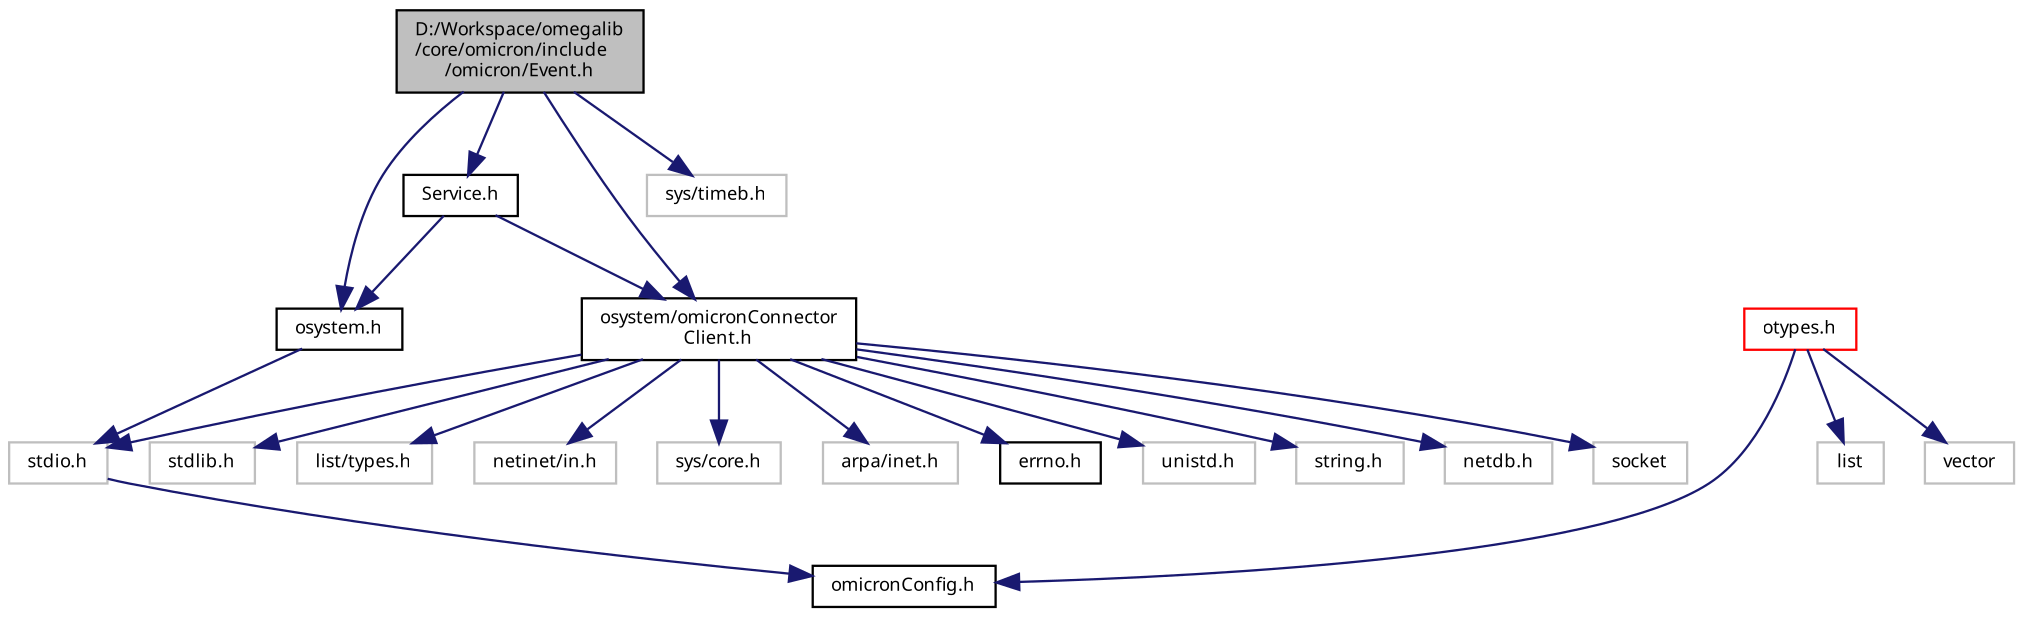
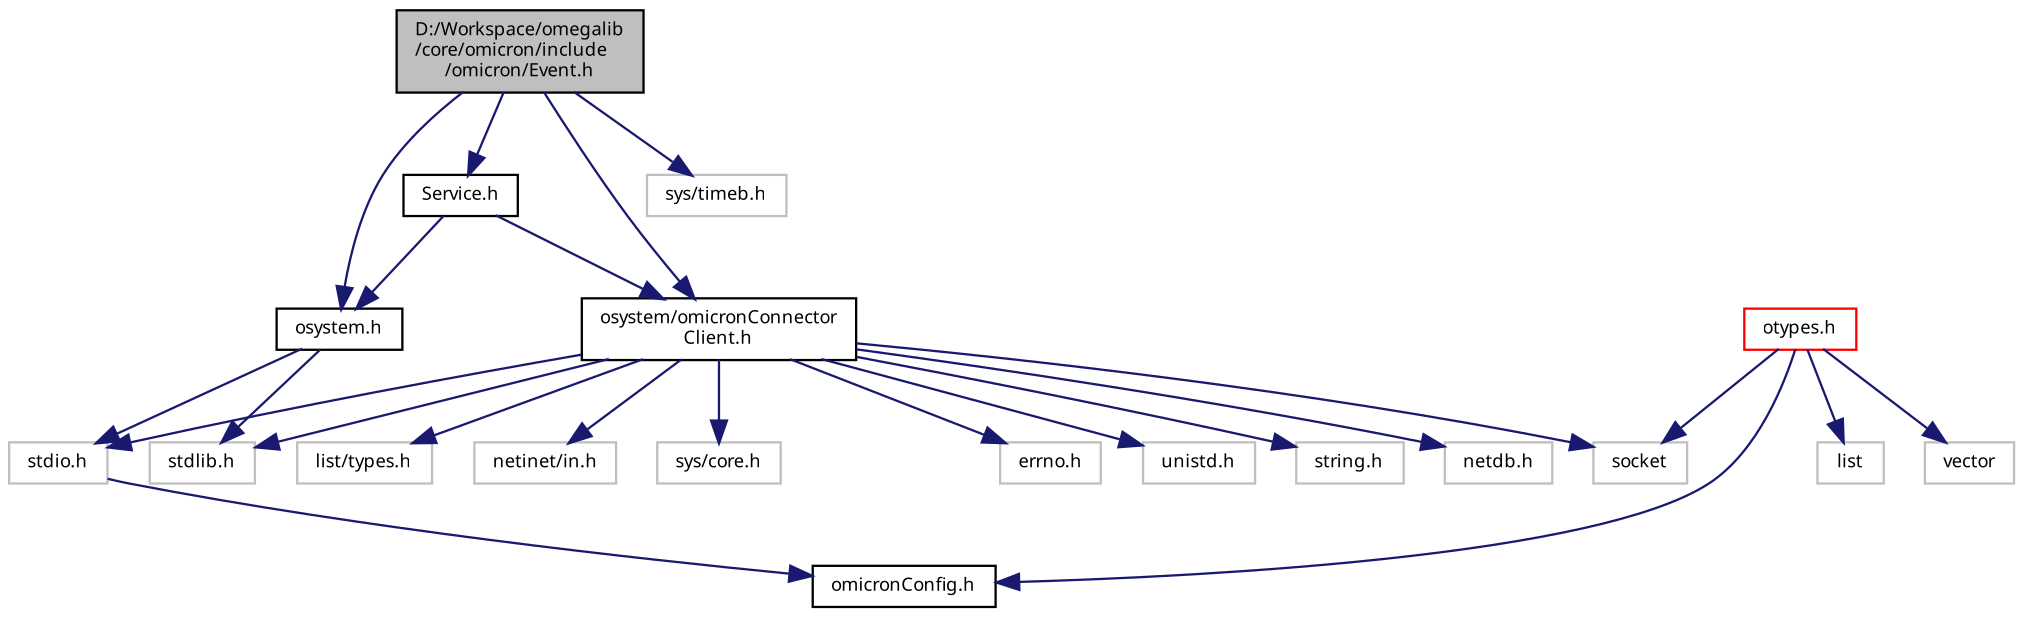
  digraph {
    node [color=grey75 fontname="FreeSans.ttf" fontsize=8 shape=record]
    edge [color=midnightblue fontname="FreeSans.ttf" fontsize=8 labelfontname="FreeSans.ttf" labelfontsize=8 style=solid]
    n1 [color=black fillcolor=grey75 fontcolor=black height=0.2 label="D:/Workspace/omegalib\l/core/omicron/include\l/omicron/Event.h" style=filled width=0.4]
    n2 [color=black height=0.2 label="osystem.h" width=0.4]
    n3 [color=black height=0.2 label="Service.h" width=0.4]
    n4 [color=black height=0.2 label="osystem/omicronConnector\lClient.h" width=0.4]
    n5 [height=0.2 label="sys/timeb.h" width=0.4]
    n6 [height=0.2 label="stdio.h" width=0.4]
    n7 [height=0.2 label="stdlib.h" width=0.4]
    n8 [height=0.2 label=socket width=0.4]
    n9 [height=0.2 label="string.h" width=0.4]
    n10 [height=0.2 label="netdb.h" width=0.4]
    n11 [height=0.2 label="list/types.h" width=0.4]
    n12 [height=0.2 label="netinet/in.h" width=0.4]
    n13 [height=0.2 label="sys/core.h" width=0.4]
-   n14 [height=0.2 label="arpa/inet.h" width=0.4]
-   n15 [color=black height=0.2 label="errno.h" width=0.4]
+   n15 [height=0.2 label="errno.h" width=0.4]
    n16 [height=0.2 label="unistd.h" width=0.4]
    n17 [color=black height=0.2 label="omicronConfig.h" width=0.4]
    n18 [color=red height=0.2 label="otypes.h" width=0.4]
    n19 [height=0.2 label=list width=0.4]
    n20 [height=0.2 label=vector width=0.4]
    n1 -> n2
    n1 -> n3
    n1 -> n4
    n1 -> n5
    n2 -> n6
+   n2 -> n7
    n3 -> n2
    n3 -> n4
    n4 -> n6
    n4 -> n7
    n4 -> n8
    n4 -> n9
    n4 -> n10
    n4 -> n11
    n4 -> n12
    n4 -> n13
-   n4 -> n14
    n4 -> n15
    n4 -> n16
    n6 -> n17
+   n18 -> n8
    n18 -> n17
    n18 -> n19
    n18 -> n20
  }
